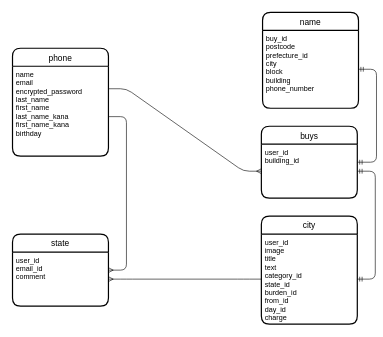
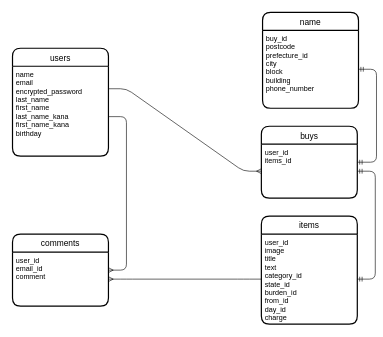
  <mxCell id="0" />
  <mxCell id="1" parent="0" />
- <mxCell id="2" value="city" style="swimlane;childLayout=stackLayout;horizontal=1;startSize=30;horizontalStack=0;rounded=1;fontSize=14;fontStyle=0;strokeWidth=2;resizeParent=0;resizeLast=1;shadow=0;dashed=0;align=center;" parent="1" vertex="1"><mxGeometry x="435" y="360" width="160" height="180" as="geometry" /></mxCell>
+ <mxCell id="2" value="items" style="swimlane;childLayout=stackLayout;horizontal=1;startSize=30;horizontalStack=0;rounded=1;fontSize=14;fontStyle=0;strokeWidth=2;resizeParent=0;resizeLast=1;shadow=0;dashed=0;align=center;" parent="1" vertex="1"><mxGeometry x="435" y="360" width="160" height="180" as="geometry" /></mxCell>
  <mxCell id="3" value="user_id&#10;image&#10;title&#10;text&#10;category_id&#10;state_id&#10;burden_id&#10;from_id&#10;day_id&#10;charge" style="align=left;strokeColor=none;fillColor=none;spacingLeft=4;fontSize=12;verticalAlign=top;resizable=0;rotatable=0;part=1;" parent="2" vertex="1"><mxGeometry y="30" width="160" height="150" as="geometry" /></mxCell>
- <mxCell id="4" value="state" style="swimlane;childLayout=stackLayout;horizontal=1;startSize=30;horizontalStack=0;rounded=1;fontSize=14;fontStyle=0;strokeWidth=2;resizeParent=0;resizeLast=1;shadow=0;dashed=0;align=center;" parent="1" vertex="1"><mxGeometry x="20" y="390" width="160" height="120" as="geometry" /></mxCell>
+ <mxCell id="4" value="comments" style="swimlane;childLayout=stackLayout;horizontal=1;startSize=30;horizontalStack=0;rounded=1;fontSize=14;fontStyle=0;strokeWidth=2;resizeParent=0;resizeLast=1;shadow=0;dashed=0;align=center;" parent="1" vertex="1"><mxGeometry x="20" y="390" width="160" height="120" as="geometry" /></mxCell>
  <mxCell id="5" value="user_id&#10;email_id&#10;comment" style="align=left;strokeColor=none;fillColor=none;spacingLeft=4;fontSize=12;verticalAlign=top;resizable=0;rotatable=0;part=1;" parent="4" vertex="1"><mxGeometry y="30" width="160" height="90" as="geometry" /></mxCell>
  <mxCell id="6" value="name" style="swimlane;childLayout=stackLayout;horizontal=1;startSize=30;horizontalStack=0;rounded=1;fontSize=14;fontStyle=0;strokeWidth=2;resizeParent=0;resizeLast=1;shadow=0;dashed=0;align=center;" parent="1" vertex="1"><mxGeometry x="437" y="20" width="160" height="160" as="geometry" /></mxCell>
  <mxCell id="7" value="buy_id&#10;postcode&#10;prefecture_id&#10;city&#10;block&#10;building&#10;phone_number" style="align=left;strokeColor=none;fillColor=none;spacingLeft=4;fontSize=12;verticalAlign=top;resizable=0;rotatable=0;part=1;" parent="6" vertex="1"><mxGeometry y="30" width="160" height="130" as="geometry" /></mxCell>
- <mxCell id="8" value="phone" style="swimlane;childLayout=stackLayout;horizontal=1;startSize=30;horizontalStack=0;rounded=1;fontSize=14;fontStyle=0;strokeWidth=2;resizeParent=0;resizeLast=1;shadow=0;dashed=0;align=center;" parent="1" vertex="1"><mxGeometry x="20" y="80" width="160" height="180" as="geometry" /></mxCell>
+ <mxCell id="8" value="users" style="swimlane;childLayout=stackLayout;horizontal=1;startSize=30;horizontalStack=0;rounded=1;fontSize=14;fontStyle=0;strokeWidth=2;resizeParent=0;resizeLast=1;shadow=0;dashed=0;align=center;" parent="1" vertex="1"><mxGeometry x="20" y="80" width="160" height="180" as="geometry" /></mxCell>
  <mxCell id="9" value="name&#10;email&#10;encrypted_password&#10;last_name&#10;first_name&#10;last_name_kana&#10;first_name_kana&#10;birthday" style="align=left;strokeColor=none;fillColor=none;spacingLeft=4;fontSize=12;verticalAlign=top;resizable=0;rotatable=0;part=1;" parent="8" vertex="1"><mxGeometry y="30" width="160" height="150" as="geometry" /></mxCell>
  <mxCell id="10" value="buys" style="swimlane;childLayout=stackLayout;horizontal=1;startSize=30;horizontalStack=0;rounded=1;fontSize=14;fontStyle=0;strokeWidth=2;resizeParent=0;resizeLast=1;shadow=0;dashed=0;align=center;" parent="1" vertex="1"><mxGeometry x="435" y="210" width="160" height="120" as="geometry" /></mxCell>
- <mxCell id="11" value="user_id&#10;building_id" style="align=left;strokeColor=none;fillColor=none;spacingLeft=4;fontSize=12;verticalAlign=top;resizable=0;rotatable=0;part=1;" parent="10" vertex="1"><mxGeometry y="30" width="160" height="90" as="geometry" /></mxCell>
+ <mxCell id="11" value="user_id&#10;items_id" style="align=left;strokeColor=none;fillColor=none;spacingLeft=4;fontSize=12;verticalAlign=top;resizable=0;rotatable=0;part=1;" parent="10" vertex="1"><mxGeometry y="30" width="160" height="90" as="geometry" /></mxCell>
  <mxCell id="12" value="" style="edgeStyle=entityRelationEdgeStyle;fontSize=12;html=1;endArrow=ERmany;exitX=1;exitY=0.56;exitDx=0;exitDy=0;exitPerimeter=0;" parent="1" source="9" target="4" edge="1"><mxGeometry width="100" height="100" relative="1" as="geometry"><mxPoint x="110" y="290" as="sourcePoint" /><mxPoint x="80" y="420" as="targetPoint" /></mxGeometry></mxCell>
  <mxCell id="13" value="" style="edgeStyle=entityRelationEdgeStyle;fontSize=12;html=1;endArrow=ERmany;exitX=0;exitY=0.5;exitDx=0;exitDy=0;" parent="1" source="3" target="5" edge="1"><mxGeometry width="100" height="100" relative="1" as="geometry"><mxPoint x="420" y="410" as="sourcePoint" /><mxPoint x="520" y="310" as="targetPoint" /></mxGeometry></mxCell>
  <mxCell id="14" value="" style="edgeStyle=entityRelationEdgeStyle;fontSize=12;html=1;endArrow=ERmany;exitX=1;exitY=0.25;exitDx=0;exitDy=0;" parent="1" source="9" target="11" edge="1"><mxGeometry width="100" height="100" relative="1" as="geometry"><mxPoint x="420" y="410" as="sourcePoint" /><mxPoint x="520" y="310" as="targetPoint" /></mxGeometry></mxCell>
  <mxCell id="15" value="" style="edgeStyle=entityRelationEdgeStyle;fontSize=12;html=1;endArrow=ERmandOne;startArrow=ERmandOne;" parent="1" source="10" target="7" edge="1"><mxGeometry width="100" height="100" relative="1" as="geometry"><mxPoint x="420" y="390" as="sourcePoint" /><mxPoint x="520" y="290" as="targetPoint" /></mxGeometry></mxCell>
  <mxCell id="16" value="" style="edgeStyle=entityRelationEdgeStyle;fontSize=12;html=1;endArrow=ERmandOne;startArrow=ERmandOne;" parent="1" source="11" target="3" edge="1"><mxGeometry width="100" height="100" relative="1" as="geometry"><mxPoint x="510" y="360" as="sourcePoint" /><mxPoint x="610" y="260" as="targetPoint" /></mxGeometry></mxCell>
